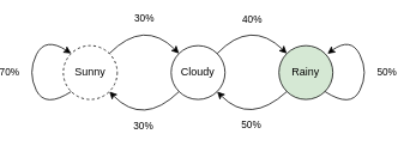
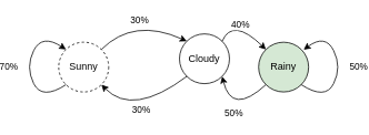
  <mxCell id="0" />
  <mxCell id="1" parent="0" />
  <mxCell id="2" value="Sunny" style="ellipse;whiteSpace=wrap;html=1;dashed=1;" vertex="1" parent="1"><mxGeometry x="60" y="50" width="60" height="60" as="geometry" /></mxCell>
- <mxCell id="3" value="Cloudy" style="ellipse;whiteSpace=wrap;html=1;" vertex="1" parent="1"><mxGeometry x="180" y="50" width="60" height="60" as="geometry" /></mxCell>
+ <mxCell id="3" value="Cloudy" style="ellipse;whiteSpace=wrap;html=1;" vertex="1" parent="1"><mxGeometry x="205" y="40" width="60" height="60" as="geometry" /></mxCell>
  <mxCell id="4" value="Rainy" style="ellipse;whiteSpace=wrap;html=1;fillColor=#d5e8d4;" vertex="1" parent="1"><mxGeometry x="300" y="50" width="60" height="60" as="geometry" /></mxCell>
  <mxCell id="5" value="30%" style="endArrow=classic;html=1;entryX=0;entryY=0;entryDx=0;entryDy=0;exitX=1;exitY=0;exitDx=0;exitDy=0;curved=1;" edge="1" parent="1" source="2" target="3"><mxGeometry width="50" height="50" relative="1" as="geometry"><mxPoint x="80" y="100" as="sourcePoint" /><mxPoint x="130" y="50" as="targetPoint" /><Array as="points"><mxPoint x="150" y="20" /></Array></mxGeometry></mxCell>
  <mxCell id="6" value="40%" style="endArrow=classic;html=1;entryX=0;entryY=0;entryDx=0;entryDy=0;exitX=1;exitY=0;exitDx=0;exitDy=0;curved=1;" edge="1" parent="1" source="3" target="4"><mxGeometry width="50" height="50" relative="1" as="geometry"><mxPoint x="230.003" y="58.787" as="sourcePoint" /><mxPoint x="307.577" y="58.787" as="targetPoint" /><Array as="points"><mxPoint x="268.79" y="20" /></Array></mxGeometry></mxCell>
  <mxCell id="7" value="30%" style="endArrow=classic;html=1;entryX=1;entryY=1;entryDx=0;entryDy=0;exitX=0;exitY=1;exitDx=0;exitDy=0;curved=1;" edge="1" parent="1" source="3" target="2"><mxGeometry width="50" height="50" relative="1" as="geometry"><mxPoint x="187.577" y="99.397" as="sourcePoint" /><mxPoint x="110.003" y="99.397" as="targetPoint" /><Array as="points"><mxPoint x="149" y="140" /></Array></mxGeometry></mxCell>
  <mxCell id="8" value="70%" style="endArrow=classic;html=1;entryX=0;entryY=0;entryDx=0;entryDy=0;exitX=0;exitY=1;exitDx=0;exitDy=0;curved=1;" edge="1" parent="1" source="2" target="2"><mxGeometry y="20" width="50" height="50" relative="1" as="geometry"><mxPoint x="198.787" y="111.213" as="sourcePoint" /><mxPoint x="121.213" y="111.213" as="targetPoint" /><Array as="points"><mxPoint x="40" y="120" /><mxPoint x="20" y="80" /><mxPoint x="40" y="40" /></Array><mxPoint x="-2" y="9" as="offset" /></mxGeometry></mxCell>
  <mxCell id="9" value="50%" style="endArrow=classic;html=1;exitX=1;exitY=1;exitDx=0;exitDy=0;curved=1;" edge="1" parent="1" source="4"><mxGeometry x="0.014" y="-20" width="50" height="50" relative="1" as="geometry"><mxPoint x="354.397" y="101.213" as="sourcePoint" /><mxPoint x="354" y="59" as="targetPoint" /><Array as="points"><mxPoint x="380" y="120" /><mxPoint x="400" y="80" /><mxPoint x="380" y="40" /></Array><mxPoint x="2" y="9" as="offset" /></mxGeometry></mxCell>
  <mxCell id="10" value="50%" style="endArrow=classic;html=1;entryX=1;entryY=1;entryDx=0;entryDy=0;exitX=0;exitY=1;exitDx=0;exitDy=0;curved=1;" edge="1" parent="1" source="4" target="3"><mxGeometry width="50" height="50" relative="1" as="geometry"><mxPoint x="307.577" y="100.003" as="sourcePoint" /><mxPoint x="230.003" y="100.003" as="targetPoint" /><Array as="points"><mxPoint x="267.79" y="138.79" /></Array></mxGeometry></mxCell>
